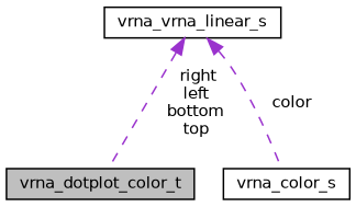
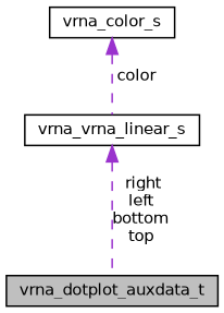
  digraph {
    fontname="DejaVu Sans"
    node [color=black fontname="DejaVu Sans" fontsize=10 shape=record]
    edge [color=darkorchid3 dir=back fontname="DejaVu Sans" fontsize=10 labelfontname=Helvetica labelfontsize=10 style=dashed]
-   n1 [fillcolor=grey75 fontcolor=black height=0.2 label=vrna_dotplot_color_t style=filled width=0.4]
+   n1 [fillcolor=grey75 fontcolor=black height=0.2 label=vrna_dotplot_auxdata_t style=filled width=0.4]
    n2 [height=0.2 label=vrna_vrna_linear_s width=0.4]
    n3 [height=0.2 label=vrna_color_s width=0.4]
    n2 -> n1 [label=" right\nleft\nbottom\ntop"]
-   n2 -> n3 [label=" color"]
+   n3 -> n2 [label=" color"]
  }
